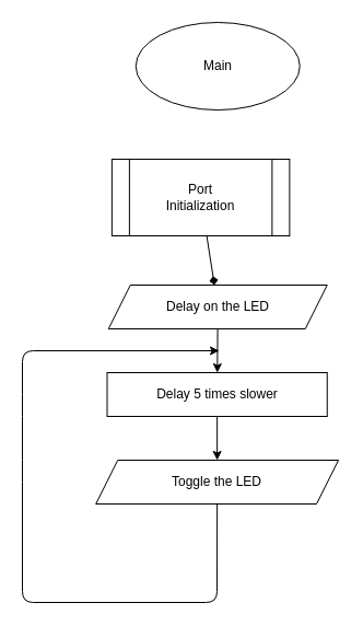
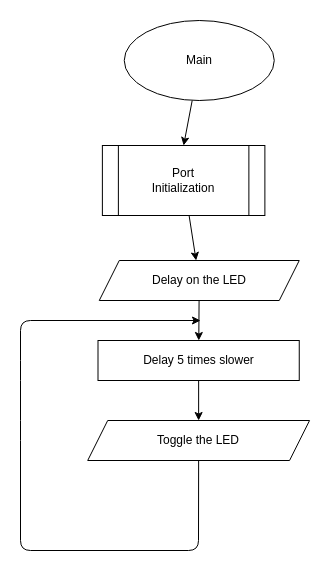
  <mxCell id="0" />
  <mxCell id="1" parent="0" />
+ <mxCell id="2" value="" style="edgeStyle=none;html=1;entryX=0.5;entryY=0;entryDx=0;entryDy=0;" edge="1" parent="1" source="3" target="5"><mxGeometry relative="1" as="geometry" /></mxCell>
  <mxCell id="3" value="Main" style="ellipse;whiteSpace=wrap;html=1;" vertex="1" parent="1"><mxGeometry x="123.75" y="20" width="150" height="80" as="geometry" /></mxCell>
- <mxCell id="4" value="" style="edgeStyle=none;html=1;endArrow=diamond;" edge="1" parent="1" source="5" target="7"><mxGeometry relative="1" as="geometry" /></mxCell>
+ <mxCell id="4" value="" style="edgeStyle=none;html=1;" edge="1" parent="1" source="5" target="7"><mxGeometry relative="1" as="geometry" /></mxCell>
  <mxCell id="5" value="Port&lt;br&gt;Initialization" style="shape=process;whiteSpace=wrap;html=1;backgroundOutline=1;" vertex="1" parent="1"><mxGeometry x="101.88" y="145" width="162.5" height="70" as="geometry" /></mxCell>
  <mxCell id="6" value="" style="edgeStyle=none;html=1;" edge="1" parent="1" source="7" target="9"><mxGeometry relative="1" as="geometry" /></mxCell>
  <mxCell id="7" value="Delay on the LED" style="shape=parallelogram;perimeter=parallelogramPerimeter;whiteSpace=wrap;html=1;fixedSize=1;" vertex="1" parent="1"><mxGeometry x="98.75" y="260" width="200" height="40" as="geometry" /></mxCell>
  <mxCell id="8" value="" style="edgeStyle=none;html=1;" edge="1" parent="1" source="9" target="11"><mxGeometry relative="1" as="geometry" /></mxCell>
  <mxCell id="9" value="Delay 5 times slower" style="rounded=0;whiteSpace=wrap;html=1;" vertex="1" parent="1"><mxGeometry x="97.5" y="340" width="201.25" height="40" as="geometry" /></mxCell>
  <mxCell id="10" style="edgeStyle=none;html=1;exitX=0.5;exitY=1;exitDx=0;exitDy=0;" edge="1" parent="1" source="11"><mxGeometry relative="1" as="geometry"><mxPoint x="200" y="320" as="targetPoint" /><Array as="points"><mxPoint x="198" y="550" /><mxPoint x="20" y="550" /><mxPoint x="20" y="430" /><mxPoint x="20" y="370" /><mxPoint x="20" y="320" /></Array></mxGeometry></mxCell>
  <mxCell id="11" value="Toggle the LED" style="shape=parallelogram;perimeter=parallelogramPerimeter;whiteSpace=wrap;html=1;fixedSize=1;" vertex="1" parent="1"><mxGeometry x="87.19" y="420" width="221.87" height="40" as="geometry" /></mxCell>
